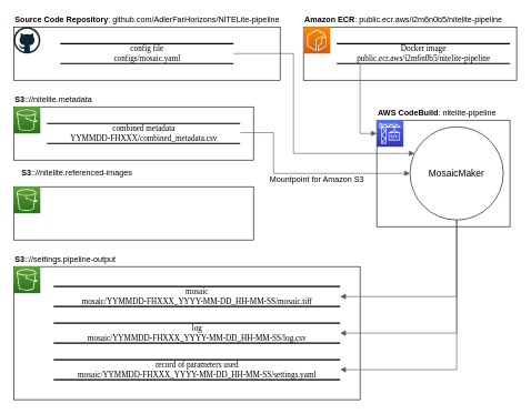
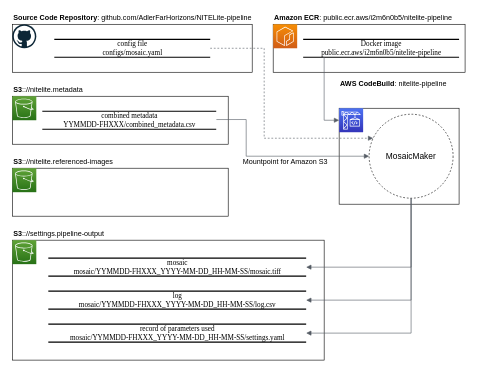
  <mxCell id="0" />
  <mxCell id="1" parent="0" />
  <mxCell id="2" value="" style="rounded=0;whiteSpace=wrap;html=1;" parent="1" vertex="1"><mxGeometry x="20" y="40" width="400" height="80" as="geometry" /></mxCell>
  <mxCell id="3" value="" style="rounded=0;whiteSpace=wrap;html=1;" parent="1" vertex="1"><mxGeometry x="565" y="180" width="200" height="160" as="geometry" /></mxCell>
  <mxCell id="4" value="" style="rounded=0;whiteSpace=wrap;html=1;" parent="1" vertex="1"><mxGeometry x="20" y="160" width="360" height="80" as="geometry" /></mxCell>
  <mxCell id="5" value="combined metadata&lt;br&gt;YYMMDD-FHXXX/combined_metadata.csv" style="html=1;rounded=0;shadow=0;comic=0;labelBackgroundColor=none;strokeWidth=2;fontFamily=Verdana;fontSize=12;align=center;shape=mxgraph.ios7ui.horLines;" parent="1" vertex="1"><mxGeometry x="70" y="185" width="290" height="30" as="geometry" /></mxCell>
  <mxCell id="6" value="&lt;b&gt;S3&lt;/b&gt;:://nitelite.metadata" style="text;html=1;strokeColor=none;fillColor=none;align=left;verticalAlign=middle;whiteSpace=wrap;rounded=0;" parent="1" vertex="1"><mxGeometry x="20" y="140" width="170" height="20" as="geometry" /></mxCell>
  <mxCell id="7" value="" style="rounded=0;whiteSpace=wrap;html=1;" parent="1" vertex="1"><mxGeometry x="20" y="280" width="360" height="80" as="geometry" /></mxCell>
- <mxCell id="8" value="&lt;b&gt;S3&lt;/b&gt;:://nitelite.referenced-images" style="text;html=1;strokeColor=none;fillColor=none;align=left;verticalAlign=middle;whiteSpace=wrap;rounded=0;" parent="1" vertex="1"><mxGeometry x="30" y="250" width="170" height="20" as="geometry" /></mxCell>
+ <mxCell id="8" value="&lt;b&gt;S3&lt;/b&gt;:://nitelite.referenced-images" style="text;html=1;strokeColor=none;fillColor=none;align=left;verticalAlign=middle;whiteSpace=wrap;rounded=0;" parent="1" vertex="1"><mxGeometry x="20" y="260" width="170" height="20" as="geometry" /></mxCell>
  <mxCell id="9" value="" style="rounded=0;whiteSpace=wrap;html=1;" parent="1" vertex="1"><mxGeometry x="455" y="40" width="320" height="80" as="geometry" /></mxCell>
  <mxCell id="10" value="" style="edgeStyle=none;html=1;fontSize=14;" parent="1" source="11" target="9" edge="1"><mxGeometry relative="1" as="geometry" /></mxCell>
  <mxCell id="11" value="&lt;b&gt;Amazon ECR&lt;/b&gt;: public.ecr.aws/i2m6n0b5/nitelite-pipeline" style="text;html=1;strokeColor=none;fillColor=none;align=left;verticalAlign=middle;whiteSpace=wrap;rounded=0;" parent="1" vertex="1"><mxGeometry x="455" y="20" width="310" height="20" as="geometry" /></mxCell>
  <mxCell id="12" value="Docker image&lt;br&gt;public.ecr.aws/i2m6n0b5/nitelite-pipeline" style="html=1;rounded=0;shadow=0;comic=0;labelBackgroundColor=none;strokeWidth=2;fontFamily=Verdana;fontSize=12;align=center;shape=mxgraph.ios7ui.horLines;" parent="1" vertex="1"><mxGeometry x="505" y="65" width="260" height="30" as="geometry" /></mxCell>
  <mxCell id="13" value="" style="sketch=0;points=[[0,0,0],[0.25,0,0],[0.5,0,0],[0.75,0,0],[1,0,0],[0,1,0],[0.25,1,0],[0.5,1,0],[0.75,1,0],[1,1,0],[0,0.25,0],[0,0.5,0],[0,0.75,0],[1,0.25,0],[1,0.5,0],[1,0.75,0]];outlineConnect=0;fontColor=#232F3E;gradientColor=#F78E04;gradientDirection=north;fillColor=#D05C17;strokeColor=#ffffff;dashed=0;verticalLabelPosition=bottom;verticalAlign=top;align=center;html=1;fontSize=12;fontStyle=0;aspect=fixed;shape=mxgraph.aws4.resourceIcon;resIcon=mxgraph.aws4.ecr;" parent="1" vertex="1"><mxGeometry x="455" y="40" width="40" height="40" as="geometry" /></mxCell>
  <mxCell id="14" value="" style="sketch=0;points=[[0,0,0],[0.25,0,0],[0.5,0,0],[0.75,0,0],[1,0,0],[0,1,0],[0.25,1,0],[0.5,1,0],[0.75,1,0],[1,1,0],[0,0.25,0],[0,0.5,0],[0,0.75,0],[1,0.25,0],[1,0.5,0],[1,0.75,0]];outlineConnect=0;fontColor=#232F3E;gradientColor=#60A337;gradientDirection=north;fillColor=#277116;strokeColor=#ffffff;dashed=0;verticalLabelPosition=bottom;verticalAlign=top;align=center;html=1;fontSize=12;fontStyle=0;aspect=fixed;shape=mxgraph.aws4.resourceIcon;resIcon=mxgraph.aws4.s3;" parent="1" vertex="1"><mxGeometry x="20" y="160" width="40" height="40" as="geometry" /></mxCell>
  <mxCell id="15" value="" style="sketch=0;points=[[0,0,0],[0.25,0,0],[0.5,0,0],[0.75,0,0],[1,0,0],[0,1,0],[0.25,1,0],[0.5,1,0],[0.75,1,0],[1,1,0],[0,0.25,0],[0,0.5,0],[0,0.75,0],[1,0.25,0],[1,0.5,0],[1,0.75,0]];outlineConnect=0;fontColor=#232F3E;gradientColor=#60A337;gradientDirection=north;fillColor=#277116;strokeColor=#ffffff;dashed=0;verticalLabelPosition=bottom;verticalAlign=top;align=center;html=1;fontSize=12;fontStyle=0;aspect=fixed;shape=mxgraph.aws4.resourceIcon;resIcon=mxgraph.aws4.s3;" parent="1" vertex="1"><mxGeometry x="20" y="280" width="40" height="40" as="geometry" /></mxCell>
  <mxCell id="16" value="" style="sketch=0;points=[[0,0,0],[0.25,0,0],[0.5,0,0],[0.75,0,0],[1,0,0],[0,1,0],[0.25,1,0],[0.5,1,0],[0.75,1,0],[1,1,0],[0,0.25,0],[0,0.5,0],[0,0.75,0],[1,0.25,0],[1,0.5,0],[1,0.75,0]];outlineConnect=0;fontColor=#232F3E;gradientColor=#4D72F3;gradientDirection=north;fillColor=#3334B9;strokeColor=#ffffff;dashed=0;verticalLabelPosition=bottom;verticalAlign=top;align=center;html=1;fontSize=12;fontStyle=0;aspect=fixed;shape=mxgraph.aws4.resourceIcon;resIcon=mxgraph.aws4.codebuild;" parent="1" vertex="1"><mxGeometry x="565" y="180" width="40" height="40" as="geometry" /></mxCell>
  <mxCell id="17" value="config file&lt;br&gt;configs/mosaic.yaml" style="html=1;rounded=0;shadow=0;comic=0;labelBackgroundColor=none;strokeWidth=2;fontFamily=Verdana;fontSize=12;align=center;shape=mxgraph.ios7ui.horLines;" parent="1" vertex="1"><mxGeometry x="90" y="65" width="260" height="30" as="geometry" /></mxCell>
  <mxCell id="18" value="" style="dashed=0;outlineConnect=0;html=1;align=center;labelPosition=center;verticalLabelPosition=bottom;verticalAlign=top;shape=mxgraph.weblogos.github;fontSize=14;" parent="1" vertex="1"><mxGeometry x="20" y="40" width="40" height="40" as="geometry" /></mxCell>
- <mxCell id="19" value="&lt;b&gt;AWS CodeBuild&lt;/b&gt;: nitelite-pipeline" style="text;html=1;strokeColor=none;fillColor=none;align=left;verticalAlign=middle;whiteSpace=wrap;rounded=0;" parent="1" vertex="1"><mxGeometry x="565" y="160" width="190" height="20" as="geometry" /></mxCell>
+ <mxCell id="19" value="&lt;b&gt;AWS CodeBuild&lt;/b&gt;: nitelite-pipeline" style="text;html=1;strokeColor=none;fillColor=none;align=left;verticalAlign=middle;whiteSpace=wrap;rounded=0;" parent="1" vertex="1"><mxGeometry x="565" y="130" width="190" height="20" as="geometry" /></mxCell>
  <mxCell id="20" value="&lt;b&gt;Source Code Repository&lt;/b&gt;: github.com/AdlerFarHorizons/NITELite-pipeline" style="text;html=1;strokeColor=none;fillColor=none;align=left;verticalAlign=middle;whiteSpace=wrap;rounded=0;" parent="1" vertex="1"><mxGeometry x="20" y="20" width="410" height="20" as="geometry" /></mxCell>
- <mxCell id="21" value="MosaicMaker" style="ellipse;whiteSpace=wrap;html=1;aspect=fixed;fontSize=14;" parent="1" vertex="1"><mxGeometry x="615" y="190" width="140" height="140" as="geometry" /></mxCell>
+ <mxCell id="21" value="MosaicMaker" style="ellipse;whiteSpace=wrap;html=1;aspect=fixed;fontSize=14;dashed=1;" parent="1" vertex="1"><mxGeometry x="615" y="190" width="140" height="140" as="geometry" /></mxCell>
  <mxCell id="22" value="" style="edgeStyle=orthogonalEdgeStyle;html=1;endArrow=block;elbow=vertical;startArrow=none;endFill=1;strokeColor=#545B64;rounded=0;fontSize=14;exitX=0.126;exitY=1.001;exitDx=0;exitDy=0;exitPerimeter=0;entryX=0;entryY=0.5;entryDx=0;entryDy=0;entryPerimeter=0;" parent="1" source="12" target="16" edge="1"><mxGeometry width="100" relative="1" as="geometry"><mxPoint x="420" y="190" as="sourcePoint" /><mxPoint x="520" y="190" as="targetPoint" /><Array as="points"><mxPoint x="540" y="95" /><mxPoint x="540" y="200" /></Array></mxGeometry></mxCell>
- <mxCell id="23" value="" style="edgeStyle=orthogonalEdgeStyle;html=1;endArrow=block;elbow=vertical;startArrow=none;endFill=1;strokeColor=#545B64;rounded=0;fontSize=14;" parent="1" source="17" target="21" edge="1"><mxGeometry width="100" relative="1" as="geometry"><mxPoint x="340" y="96" as="sourcePoint" /><mxPoint x="520" y="190" as="targetPoint" /><Array as="points"><mxPoint x="440" y="80" /><mxPoint x="440" y="230" /></Array></mxGeometry></mxCell>
+ <mxCell id="23" value="" style="edgeStyle=orthogonalEdgeStyle;html=1;endArrow=block;elbow=vertical;startArrow=none;endFill=1;strokeColor=#545B64;rounded=0;fontSize=14;dashed=1;" parent="1" source="17" target="21" edge="1"><mxGeometry width="100" relative="1" as="geometry"><mxPoint x="340" y="96" as="sourcePoint" /><mxPoint x="520" y="190" as="targetPoint" /><Array as="points"><mxPoint x="440" y="80" /><mxPoint x="440" y="230" /></Array></mxGeometry></mxCell>
  <mxCell id="24" value="" style="edgeStyle=orthogonalEdgeStyle;html=1;endArrow=none;elbow=vertical;startArrow=block;startFill=1;strokeColor=#545B64;rounded=0;fontSize=14;exitX=0;exitY=0.5;exitDx=0;exitDy=0;entryX=1.001;entryY=0.461;entryDx=0;entryDy=0;entryPerimeter=0;" parent="1" source="21" target="5" edge="1"><mxGeometry width="100" relative="1" as="geometry"><mxPoint x="625" y="270" as="sourcePoint" /><mxPoint x="370" y="325" as="targetPoint" /><Array as="points"><mxPoint x="410" y="260" /><mxPoint x="410" y="199" /></Array></mxGeometry></mxCell>
  <mxCell id="25" value="" style="rounded=0;whiteSpace=wrap;html=1;" parent="1" vertex="1"><mxGeometry x="20" y="400" width="520" height="200" as="geometry" /></mxCell>
  <mxCell id="26" value="&lt;b&gt;S3&lt;/b&gt;:://settings.pipeline-output" style="text;html=1;strokeColor=none;fillColor=none;align=left;verticalAlign=middle;whiteSpace=wrap;rounded=0;" parent="1" vertex="1"><mxGeometry x="20" y="380" width="170" height="20" as="geometry" /></mxCell>
  <mxCell id="27" value="mosaic&lt;br&gt;mosaic/YYMMDD-FHXXX_YYYY-MM-DD_HH-MM-SS/mosaic.tiff" style="html=1;rounded=0;shadow=0;comic=0;labelBackgroundColor=none;strokeWidth=2;fontFamily=Verdana;fontSize=12;align=center;shape=mxgraph.ios7ui.horLines;" parent="1" vertex="1"><mxGeometry x="80" y="430" width="430" height="30" as="geometry" /></mxCell>
  <mxCell id="28" value="" style="sketch=0;points=[[0,0,0],[0.25,0,0],[0.5,0,0],[0.75,0,0],[1,0,0],[0,1,0],[0.25,1,0],[0.5,1,0],[0.75,1,0],[1,1,0],[0,0.25,0],[0,0.5,0],[0,0.75,0],[1,0.25,0],[1,0.5,0],[1,0.75,0]];outlineConnect=0;fontColor=#232F3E;gradientColor=#60A337;gradientDirection=north;fillColor=#277116;strokeColor=#ffffff;dashed=0;verticalLabelPosition=bottom;verticalAlign=top;align=center;html=1;fontSize=12;fontStyle=0;aspect=fixed;shape=mxgraph.aws4.resourceIcon;resIcon=mxgraph.aws4.s3;" parent="1" vertex="1"><mxGeometry x="20" y="400" width="40" height="40" as="geometry" /></mxCell>
  <mxCell id="29" value="log&lt;br&gt;mosaic/YYMMDD-FHXXX_YYYY-MM-DD_HH-MM-SS/log.csv" style="html=1;rounded=0;shadow=0;comic=0;labelBackgroundColor=none;strokeWidth=2;fontFamily=Verdana;fontSize=12;align=center;shape=mxgraph.ios7ui.horLines;" parent="1" vertex="1"><mxGeometry x="80" y="485" width="430" height="30" as="geometry" /></mxCell>
  <mxCell id="30" value="record of parameters used&lt;br&gt;mosaic/YYMMDD-FHXXX_YYYY-MM-DD_HH-MM-SS/settings.yaml" style="html=1;rounded=0;shadow=0;comic=0;labelBackgroundColor=none;strokeWidth=2;fontFamily=Verdana;fontSize=12;align=center;shape=mxgraph.ios7ui.horLines;" parent="1" vertex="1"><mxGeometry x="80" y="540" width="430" height="30" as="geometry" /></mxCell>
  <mxCell id="31" value="" style="edgeStyle=orthogonalEdgeStyle;html=1;endArrow=none;elbow=vertical;startArrow=block;startFill=1;strokeColor=#545B64;rounded=0;entryX=0.5;entryY=1;entryDx=0;entryDy=0;" parent="1" source="29" target="21" edge="1"><mxGeometry width="100" relative="1" as="geometry"><mxPoint x="500" y="320" as="sourcePoint" /><mxPoint x="600" y="320" as="targetPoint" /></mxGeometry></mxCell>
  <mxCell id="32" value="" style="edgeStyle=orthogonalEdgeStyle;html=1;endArrow=none;elbow=vertical;startArrow=block;startFill=1;strokeColor=#545B64;rounded=0;entryX=0.5;entryY=1;entryDx=0;entryDy=0;" parent="1" source="27" target="21" edge="1"><mxGeometry width="100" relative="1" as="geometry"><mxPoint x="500" y="320" as="sourcePoint" /><mxPoint x="600" y="320" as="targetPoint" /></mxGeometry></mxCell>
  <mxCell id="33" value="" style="edgeStyle=orthogonalEdgeStyle;html=1;endArrow=none;elbow=vertical;startArrow=block;startFill=1;strokeColor=#545B64;rounded=0;entryX=0.5;entryY=1;entryDx=0;entryDy=0;" parent="1" source="30" target="21" edge="1"><mxGeometry width="100" relative="1" as="geometry"><mxPoint x="500" y="320" as="sourcePoint" /><mxPoint x="600" y="320" as="targetPoint" /></mxGeometry></mxCell>
  <mxCell id="34" value="Mountpoint for Amazon S3" style="text;html=1;align=center;verticalAlign=middle;resizable=0;points=[];autosize=1;strokeColor=none;fillColor=none;" vertex="1" parent="1"><mxGeometry x="395" y="255" width="160" height="30" as="geometry" /></mxCell>
